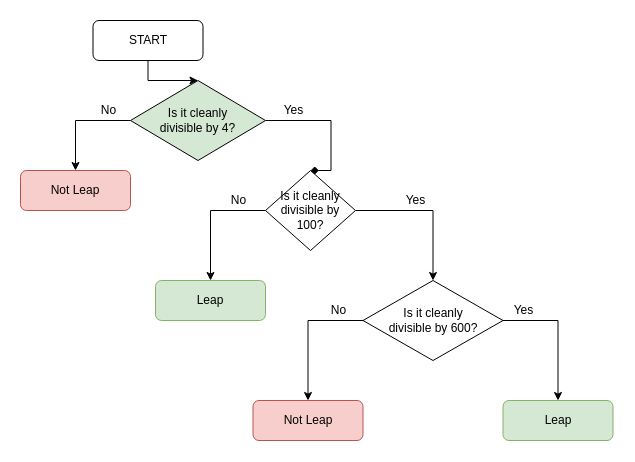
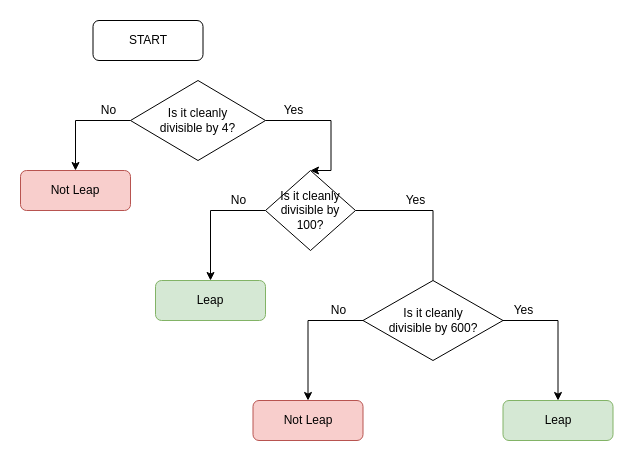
  <mxCell id="0" />
  <mxCell id="1" parent="0" />
- <mxCell id="2" style="edgeStyle=orthogonalEdgeStyle;rounded=0;orthogonalLoop=1;jettySize=auto;html=1;entryX=0.5;entryY=0;entryDx=0;entryDy=0;" parent="1" source="3" target="6" edge="1"><mxGeometry relative="1" as="geometry" /></mxCell>
  <mxCell id="3" value="START" style="rounded=1;whiteSpace=wrap;html=1;" parent="1" vertex="1"><mxGeometry x="92.5" y="20" width="110" height="40" as="geometry" /></mxCell>
  <mxCell id="4" style="edgeStyle=orthogonalEdgeStyle;rounded=0;orthogonalLoop=1;jettySize=auto;html=1;entryX=0.5;entryY=0;entryDx=0;entryDy=0;" parent="1" source="6" target="7" edge="1"><mxGeometry relative="1" as="geometry"><Array as="points"><mxPoint x="75.5" y="120" /></Array></mxGeometry></mxCell>
- <mxCell id="5" style="edgeStyle=orthogonalEdgeStyle;rounded=0;orthogonalLoop=1;jettySize=auto;html=1;entryX=0.5;entryY=0;entryDx=0;entryDy=0;endArrow=diamond;" parent="1" source="6" target="12" edge="1"><mxGeometry relative="1" as="geometry"><mxPoint x="320.5" y="170" as="targetPoint" /><Array as="points"><mxPoint x="330.5" y="120" /></Array></mxGeometry></mxCell>
- <mxCell id="6" value="Is it cleanly &lt;br&gt;divisible by 4?" style="rhombus;whiteSpace=wrap;html=1;fillColor=#d5e8d4;" parent="1" vertex="1"><mxGeometry x="130" y="80" width="135" height="80" as="geometry" /></mxCell>
+ <mxCell id="5" style="edgeStyle=orthogonalEdgeStyle;rounded=0;orthogonalLoop=1;jettySize=auto;html=1;entryX=0.5;entryY=0;entryDx=0;entryDy=0;" parent="1" source="6" target="12" edge="1"><mxGeometry relative="1" as="geometry"><mxPoint x="320.5" y="170" as="targetPoint" /><Array as="points"><mxPoint x="330.5" y="120" /></Array></mxGeometry></mxCell>
+ <mxCell id="6" value="Is it cleanly &lt;br&gt;divisible by 4?" style="rhombus;whiteSpace=wrap;html=1;" parent="1" vertex="1"><mxGeometry x="130" y="80" width="135" height="80" as="geometry" /></mxCell>
  <mxCell id="7" value="Not Leap" style="rounded=1;whiteSpace=wrap;html=1;fillColor=#f8cecc;strokeColor=#b85450;" parent="1" vertex="1"><mxGeometry x="20" y="170" width="110" height="40" as="geometry" /></mxCell>
  <mxCell id="8" value="No" style="text;html=1;align=center;verticalAlign=middle;resizable=0;points=[];autosize=1;" parent="1" vertex="1"><mxGeometry x="92.5" y="100" width="30" height="20" as="geometry" /></mxCell>
  <mxCell id="9" value="Yes" style="text;html=1;align=center;verticalAlign=middle;resizable=0;points=[];autosize=1;" parent="1" vertex="1"><mxGeometry x="272.5" y="100" width="40" height="20" as="geometry" /></mxCell>
  <mxCell id="10" style="edgeStyle=orthogonalEdgeStyle;rounded=0;orthogonalLoop=1;jettySize=auto;html=1;exitX=0;exitY=0.5;exitDx=0;exitDy=0;entryX=0.5;entryY=0;entryDx=0;entryDy=0;" parent="1" source="12" target="13" edge="1"><mxGeometry relative="1" as="geometry" /></mxCell>
- <mxCell id="11" style="edgeStyle=orthogonalEdgeStyle;rounded=0;orthogonalLoop=1;jettySize=auto;html=1;exitX=1;exitY=0.5;exitDx=0;exitDy=0;entryX=0.5;entryY=0;entryDx=0;entryDy=0;" parent="1" source="12" target="16" edge="1"><mxGeometry relative="1" as="geometry" /></mxCell>
+ <mxCell id="11" style="edgeStyle=orthogonalEdgeStyle;rounded=0;orthogonalLoop=1;jettySize=auto;html=1;exitX=1;exitY=0.5;exitDx=0;exitDy=0;entryX=0.5;entryY=0;entryDx=0;entryDy=0;endArrow=none;" parent="1" source="12" target="16" edge="1"><mxGeometry relative="1" as="geometry" /></mxCell>
  <mxCell id="12" value="Is it cleanly &lt;br&gt;divisible by 100?" style="rhombus;whiteSpace=wrap;html=1;" parent="1" vertex="1"><mxGeometry x="265" y="170" width="90" height="80" as="geometry" /></mxCell>
  <mxCell id="13" value="Leap" style="rounded=1;whiteSpace=wrap;html=1;fillColor=#d5e8d4;strokeColor=#82b366;" parent="1" vertex="1"><mxGeometry x="155" y="280" width="110" height="40" as="geometry" /></mxCell>
  <mxCell id="14" style="edgeStyle=orthogonalEdgeStyle;rounded=0;orthogonalLoop=1;jettySize=auto;html=1;exitX=0;exitY=0.5;exitDx=0;exitDy=0;entryX=0.5;entryY=0;entryDx=0;entryDy=0;" parent="1" source="16" target="22" edge="1"><mxGeometry relative="1" as="geometry" /></mxCell>
  <mxCell id="15" style="edgeStyle=orthogonalEdgeStyle;rounded=0;orthogonalLoop=1;jettySize=auto;html=1;exitX=1;exitY=0.5;exitDx=0;exitDy=0;entryX=0.5;entryY=0;entryDx=0;entryDy=0;" parent="1" source="16" target="17" edge="1"><mxGeometry relative="1" as="geometry" /></mxCell>
  <mxCell id="16" value="Is it cleanly &lt;br&gt;divisible by 600?" style="rhombus;whiteSpace=wrap;html=1;" parent="1" vertex="1"><mxGeometry x="362.5" y="280" width="140" height="80" as="geometry" /></mxCell>
  <mxCell id="17" value="Leap" style="rounded=1;whiteSpace=wrap;html=1;fillColor=#d5e8d4;strokeColor=#82b366;" parent="1" vertex="1"><mxGeometry x="502.5" y="400" width="110" height="40" as="geometry" /></mxCell>
  <mxCell id="18" value="Yes" style="text;html=1;align=center;verticalAlign=middle;resizable=0;points=[];autosize=1;" parent="1" vertex="1"><mxGeometry x="395" y="190" width="40" height="20" as="geometry" /></mxCell>
  <mxCell id="19" value="No" style="text;html=1;align=center;verticalAlign=middle;resizable=0;points=[];autosize=1;" parent="1" vertex="1"><mxGeometry x="222.5" y="190" width="30" height="20" as="geometry" /></mxCell>
  <mxCell id="20" value="No" style="text;html=1;align=center;verticalAlign=middle;resizable=0;points=[];autosize=1;" parent="1" vertex="1"><mxGeometry x="322.5" y="300" width="30" height="20" as="geometry" /></mxCell>
  <mxCell id="21" value="Yes" style="text;html=1;align=center;verticalAlign=middle;resizable=0;points=[];autosize=1;" parent="1" vertex="1"><mxGeometry x="502.5" y="300" width="40" height="20" as="geometry" /></mxCell>
  <mxCell id="22" value="Not Leap" style="rounded=1;whiteSpace=wrap;html=1;fillColor=#f8cecc;strokeColor=#b85450;" parent="1" vertex="1"><mxGeometry x="252.5" y="400" width="110" height="40" as="geometry" /></mxCell>
